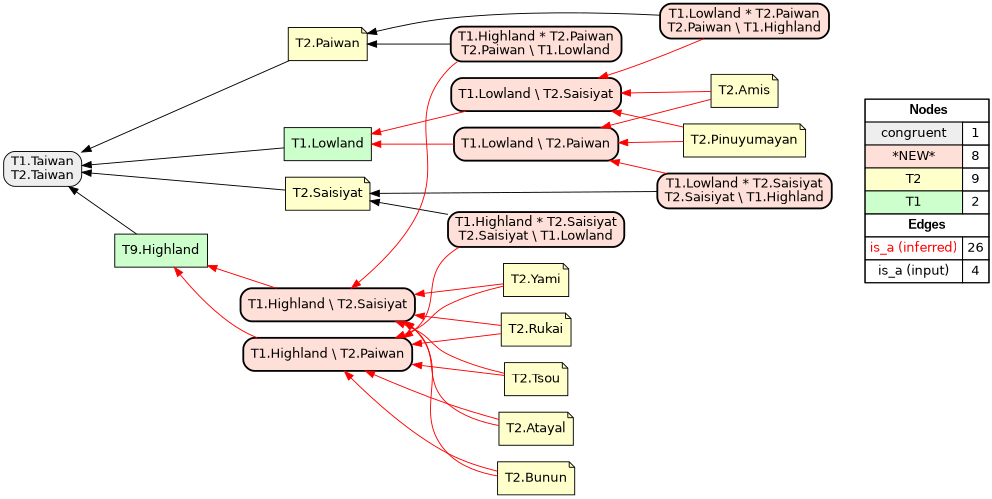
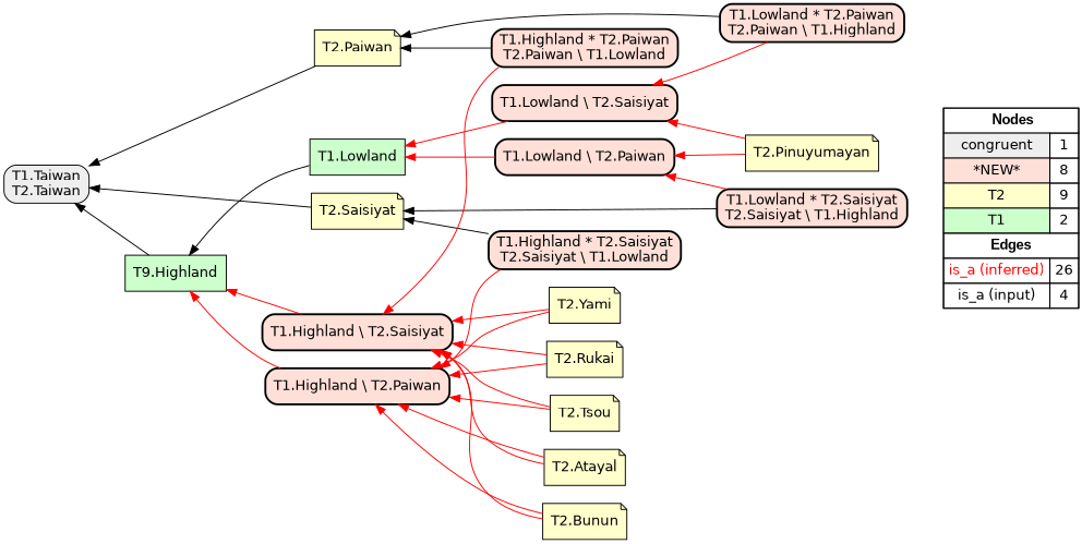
  digraph {
    rankdir=RL
    node [fillcolor="#FFFFCC" fontname=helvetica shape=box style=filled]
    edge [arrowhead=normal color="#FF0000" constraint=true penwidth=1 style=solid]
    n1 [fillcolor=white label=<   <TABLE BORDER="0" CELLBORDER="1" CELLSPACING="0" CELLPADDING="4">  <TR> <TD COLSPAN="2"><font face="Arial Black"> Nodes</font></TD> </TR>  <TR>   <TD bgcolor="#EEEEEE" fontname="helvetica">congruent</TD>   <TD>1</TD>   </TR>  <TR>   <TD bgcolor="#FFE0D8" fontname="helvetica">*NEW*</TD>   <TD>8</TD>   </TR>  <TR>   <TD bgcolor="#FFFFCC" fontname="helvetica">T2</TD>   <TD>9</TD>   </TR>  <TR>   <TD bgcolor="#CCFFCC" fontname="helvetica">T1</TD>   <TD>2</TD>   </TR>  <TR> <TD COLSPAN="2"><font face = "Arial Black"> Edges </font></TD> </TR>  <TR>   <TD><font color ="#FF0000">is_a (inferred)</font></TD><TD>26</TD> </TR> <TR>   <TD><font color ="#000000">is_a (input)</font></TD><TD>4</TD> </TR> </TABLE>   > margin=0]
    "T1.Taiwan\nT2.Taiwan" [fillcolor="#EEEEEE" style="filled,rounded"]
    "T1.Highland \\ T2.Saisiyat" [fillcolor="#FFE0D8" style="filled,rounded,bold"]
    n4 [fillcolor="#CCFFCC" label="T9.Highland"]
    "T1.Lowland * T2.Paiwan\nT2.Paiwan \\ T1.Highland" [fillcolor="#FFE0D8" style="filled,rounded,bold"]
    "T1.Lowland \\ T2.Saisiyat" [fillcolor="#FFE0D8" style="filled,rounded,bold"]
    "T2.Paiwan" [shape=note]
    "T1.Lowland" [fillcolor="#CCFFCC"]
    "T1.Highland \\ T2.Paiwan" [fillcolor="#FFE0D8" style="filled,rounded,bold"]
    "T1.Lowland * T2.Saisiyat\nT2.Saisiyat \\ T1.Highland" [fillcolor="#FFE0D8" style="filled,rounded,bold"]
    "T1.Lowland \\ T2.Paiwan" [fillcolor="#FFE0D8" style="filled,rounded,bold"]
    "T2.Saisiyat" [shape=note]
    "T1.Highland * T2.Saisiyat\nT2.Saisiyat \\ T1.Lowland" [fillcolor="#FFE0D8" style="filled,rounded,bold"]
    "T1.Highland * T2.Paiwan\nT2.Paiwan \\ T1.Lowland" [fillcolor="#FFE0D8" style="filled,rounded,bold"]
    "T2.Yami" [shape=note]
    "T2.Rukai" [shape=note]
    "T2.Tsou" [shape=note]
    "T2.Atayal" [shape=note]
-   "T2.Amis" [shape=note]
    "T2.Bunun" [shape=note]
    "T2.Pinuyumayan" [shape=note]
    subgraph sub_1 {
      rank=source
      n1
    }
    "T1.Highland \\ T2.Saisiyat" -> n4
    n4 -> "T1.Taiwan\nT2.Taiwan" [color="#000000"]
    "T1.Lowland * T2.Paiwan\nT2.Paiwan \\ T1.Highland" -> "T1.Lowland \\ T2.Saisiyat"
    "T1.Lowland * T2.Paiwan\nT2.Paiwan \\ T1.Highland" -> "T2.Paiwan" [color="#000000"]
    "T1.Lowland \\ T2.Saisiyat" -> "T1.Lowland"
    "T2.Paiwan" -> "T1.Taiwan\nT2.Taiwan" [color="#000000"]
-   "T1.Lowland" -> "T1.Taiwan\nT2.Taiwan" [color="#000000"]
+   "T1.Lowland" -> n4 [color="#000000"]
    "T1.Highland \\ T2.Paiwan" -> n4
    "T1.Lowland * T2.Saisiyat\nT2.Saisiyat \\ T1.Highland" -> "T1.Lowland \\ T2.Paiwan"
    "T1.Lowland * T2.Saisiyat\nT2.Saisiyat \\ T1.Highland" -> "T2.Saisiyat" [color="#000000"]
    "T1.Lowland \\ T2.Paiwan" -> "T1.Lowland"
    "T2.Saisiyat" -> "T1.Taiwan\nT2.Taiwan" [color="#000000"]
    "T1.Highland * T2.Saisiyat\nT2.Saisiyat \\ T1.Lowland" -> "T1.Highland \\ T2.Paiwan"
    "T1.Highland * T2.Saisiyat\nT2.Saisiyat \\ T1.Lowland" -> "T2.Saisiyat" [color="#000000"]
    "T1.Highland * T2.Paiwan\nT2.Paiwan \\ T1.Lowland" -> "T1.Highland \\ T2.Saisiyat"
    "T1.Highland * T2.Paiwan\nT2.Paiwan \\ T1.Lowland" -> "T2.Paiwan" [color="#000000"]
    "T2.Yami" -> "T1.Highland \\ T2.Saisiyat"
    "T2.Yami" -> "T1.Highland \\ T2.Paiwan"
    "T2.Rukai" -> "T1.Highland \\ T2.Saisiyat"
    "T2.Rukai" -> "T1.Highland \\ T2.Paiwan"
    "T2.Tsou" -> "T1.Highland \\ T2.Saisiyat"
    "T2.Tsou" -> "T1.Highland \\ T2.Paiwan"
    "T2.Atayal" -> "T1.Highland \\ T2.Saisiyat"
    "T2.Atayal" -> "T1.Highland \\ T2.Paiwan"
-   "T2.Amis" -> "T1.Lowland \\ T2.Saisiyat"
-   "T2.Amis" -> "T1.Lowland \\ T2.Paiwan"
    "T2.Bunun" -> "T1.Highland \\ T2.Saisiyat"
    "T2.Bunun" -> "T1.Highland \\ T2.Paiwan"
    "T2.Pinuyumayan" -> "T1.Lowland \\ T2.Saisiyat"
    "T2.Pinuyumayan" -> "T1.Lowland \\ T2.Paiwan"
  }
